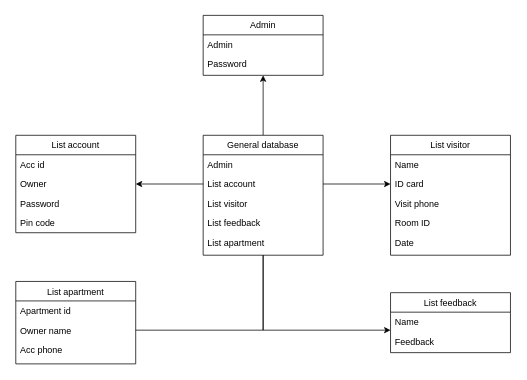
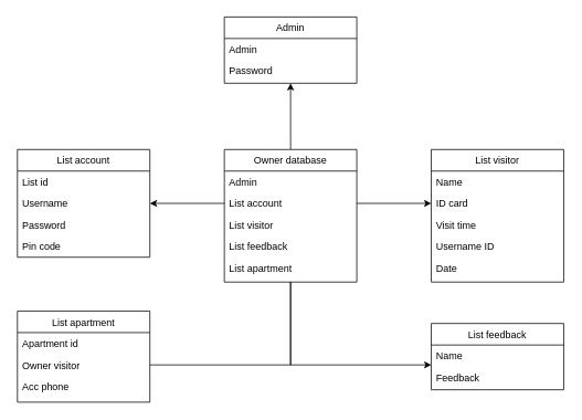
  <mxCell id="0" />
  <mxCell id="1" parent="0" />
  <mxCell id="2" value="List account" style="swimlane;fontStyle=0;align=center;verticalAlign=top;childLayout=stackLayout;horizontal=1;startSize=26;horizontalStack=0;resizeParent=1;resizeLast=0;collapsible=1;marginBottom=0;rounded=0;shadow=0;strokeWidth=1;" parent="1" vertex="1"><mxGeometry x="20" y="180" width="160" height="130" as="geometry"><mxRectangle x="550" y="140" width="160" height="26" as="alternateBounds" /></mxGeometry></mxCell>
- <mxCell id="3" value="Acc id" style="text;align=left;verticalAlign=top;spacingLeft=4;spacingRight=4;overflow=hidden;rotatable=0;points=[[0,0.5],[1,0.5]];portConstraint=eastwest;" parent="2" vertex="1"><mxGeometry y="26" width="160" height="26" as="geometry" /></mxCell>
- <mxCell id="4" value="Owner" style="text;align=left;verticalAlign=top;spacingLeft=4;spacingRight=4;overflow=hidden;rotatable=0;points=[[0,0.5],[1,0.5]];portConstraint=eastwest;rounded=0;shadow=0;html=0;" parent="2" vertex="1"><mxGeometry y="52" width="160" height="26" as="geometry" /></mxCell>
+ <mxCell id="3" value="List id" style="text;align=left;verticalAlign=top;spacingLeft=4;spacingRight=4;overflow=hidden;rotatable=0;points=[[0,0.5],[1,0.5]];portConstraint=eastwest;" parent="2" vertex="1"><mxGeometry y="26" width="160" height="26" as="geometry" /></mxCell>
+ <mxCell id="4" value="Username" style="text;align=left;verticalAlign=top;spacingLeft=4;spacingRight=4;overflow=hidden;rotatable=0;points=[[0,0.5],[1,0.5]];portConstraint=eastwest;rounded=0;shadow=0;html=0;" parent="2" vertex="1"><mxGeometry y="52" width="160" height="26" as="geometry" /></mxCell>
  <mxCell id="5" value="Password" style="text;align=left;verticalAlign=top;spacingLeft=4;spacingRight=4;overflow=hidden;rotatable=0;points=[[0,0.5],[1,0.5]];portConstraint=eastwest;rounded=0;shadow=0;html=0;" parent="2" vertex="1"><mxGeometry y="78" width="160" height="26" as="geometry" /></mxCell>
  <mxCell id="6" value="Pin code" style="text;align=left;verticalAlign=top;spacingLeft=4;spacingRight=4;overflow=hidden;rotatable=0;points=[[0,0.5],[1,0.5]];portConstraint=eastwest;rounded=0;shadow=0;html=0;" parent="2" vertex="1"><mxGeometry y="104" width="160" height="26" as="geometry" /></mxCell>
  <mxCell id="7" style="edgeStyle=orthogonalEdgeStyle;rounded=0;orthogonalLoop=1;jettySize=auto;html=1;entryX=0.5;entryY=1;entryDx=0;entryDy=0;" edge="1" parent="1" source="10" target="16"><mxGeometry relative="1" as="geometry" /></mxCell>
  <mxCell id="8" style="edgeStyle=orthogonalEdgeStyle;rounded=0;orthogonalLoop=1;jettySize=auto;html=1;entryX=1;entryY=0.5;entryDx=0;entryDy=0;endArrow=none;" edge="1" parent="1" source="10" target="29"><mxGeometry relative="1" as="geometry" /></mxCell>
  <mxCell id="9" style="edgeStyle=orthogonalEdgeStyle;rounded=0;orthogonalLoop=1;jettySize=auto;html=1;entryX=0;entryY=-0.077;entryDx=0;entryDy=0;entryPerimeter=0;" edge="1" parent="1" source="10" target="33"><mxGeometry relative="1" as="geometry" /></mxCell>
- <mxCell id="10" value="General database" style="swimlane;fontStyle=0;align=center;verticalAlign=top;childLayout=stackLayout;horizontal=1;startSize=26;horizontalStack=0;resizeParent=1;resizeLast=0;collapsible=1;marginBottom=0;rounded=0;shadow=0;strokeWidth=1;" vertex="1" parent="1"><mxGeometry x="270" y="180" width="160" height="160" as="geometry"><mxRectangle x="550" y="140" width="160" height="26" as="alternateBounds" /></mxGeometry></mxCell>
+ <mxCell id="10" value="Owner database" style="swimlane;fontStyle=0;align=center;verticalAlign=top;childLayout=stackLayout;horizontal=1;startSize=26;horizontalStack=0;resizeParent=1;resizeLast=0;collapsible=1;marginBottom=0;rounded=0;shadow=0;strokeWidth=1;" vertex="1" parent="1"><mxGeometry x="270" y="180" width="160" height="160" as="geometry"><mxRectangle x="550" y="140" width="160" height="26" as="alternateBounds" /></mxGeometry></mxCell>
  <mxCell id="11" value="Admin" style="text;align=left;verticalAlign=top;spacingLeft=4;spacingRight=4;overflow=hidden;rotatable=0;points=[[0,0.5],[1,0.5]];portConstraint=eastwest;" vertex="1" parent="10"><mxGeometry y="26" width="160" height="26" as="geometry" /></mxCell>
  <mxCell id="12" value="List account" style="text;align=left;verticalAlign=top;spacingLeft=4;spacingRight=4;overflow=hidden;rotatable=0;points=[[0,0.5],[1,0.5]];portConstraint=eastwest;rounded=0;shadow=0;html=0;" vertex="1" parent="10"><mxGeometry y="52" width="160" height="26" as="geometry" /></mxCell>
  <mxCell id="13" value="List visitor" style="text;align=left;verticalAlign=top;spacingLeft=4;spacingRight=4;overflow=hidden;rotatable=0;points=[[0,0.5],[1,0.5]];portConstraint=eastwest;rounded=0;shadow=0;html=0;" vertex="1" parent="10"><mxGeometry y="78" width="160" height="26" as="geometry" /></mxCell>
  <mxCell id="14" value="List feedback" style="text;align=left;verticalAlign=top;spacingLeft=4;spacingRight=4;overflow=hidden;rotatable=0;points=[[0,0.5],[1,0.5]];portConstraint=eastwest;rounded=0;shadow=0;html=0;" vertex="1" parent="10"><mxGeometry y="104" width="160" height="26" as="geometry" /></mxCell>
  <mxCell id="15" value="List apartment" style="text;align=left;verticalAlign=top;spacingLeft=4;spacingRight=4;overflow=hidden;rotatable=0;points=[[0,0.5],[1,0.5]];portConstraint=eastwest;rounded=0;shadow=0;html=0;" vertex="1" parent="10"><mxGeometry y="130" width="160" height="26" as="geometry" /></mxCell>
  <mxCell id="16" value="Admin" style="swimlane;fontStyle=0;align=center;verticalAlign=top;childLayout=stackLayout;horizontal=1;startSize=26;horizontalStack=0;resizeParent=1;resizeLast=0;collapsible=1;marginBottom=0;rounded=0;shadow=0;strokeWidth=1;" vertex="1" parent="1"><mxGeometry x="270" y="20" width="160" height="80" as="geometry"><mxRectangle x="550" y="140" width="160" height="26" as="alternateBounds" /></mxGeometry></mxCell>
  <mxCell id="17" value="Admin" style="text;align=left;verticalAlign=top;spacingLeft=4;spacingRight=4;overflow=hidden;rotatable=0;points=[[0,0.5],[1,0.5]];portConstraint=eastwest;" vertex="1" parent="16"><mxGeometry y="26" width="160" height="26" as="geometry" /></mxCell>
  <mxCell id="18" value="Password" style="text;align=left;verticalAlign=top;spacingLeft=4;spacingRight=4;overflow=hidden;rotatable=0;points=[[0,0.5],[1,0.5]];portConstraint=eastwest;rounded=0;shadow=0;html=0;" vertex="1" parent="16"><mxGeometry y="52" width="160" height="28" as="geometry" /></mxCell>
  <mxCell id="19" value="List visitor" style="swimlane;fontStyle=0;align=center;verticalAlign=top;childLayout=stackLayout;horizontal=1;startSize=26;horizontalStack=0;resizeParent=1;resizeLast=0;collapsible=1;marginBottom=0;rounded=0;shadow=0;strokeWidth=1;" vertex="1" parent="1"><mxGeometry x="520" y="180" width="160" height="160" as="geometry"><mxRectangle x="550" y="140" width="160" height="26" as="alternateBounds" /></mxGeometry></mxCell>
  <mxCell id="20" value="Name" style="text;align=left;verticalAlign=top;spacingLeft=4;spacingRight=4;overflow=hidden;rotatable=0;points=[[0,0.5],[1,0.5]];portConstraint=eastwest;" vertex="1" parent="19"><mxGeometry y="26" width="160" height="26" as="geometry" /></mxCell>
  <mxCell id="21" value="ID card" style="text;align=left;verticalAlign=top;spacingLeft=4;spacingRight=4;overflow=hidden;rotatable=0;points=[[0,0.5],[1,0.5]];portConstraint=eastwest;rounded=0;shadow=0;html=0;" vertex="1" parent="19"><mxGeometry y="52" width="160" height="26" as="geometry" /></mxCell>
- <mxCell id="22" value="Visit phone" style="text;align=left;verticalAlign=top;spacingLeft=4;spacingRight=4;overflow=hidden;rotatable=0;points=[[0,0.5],[1,0.5]];portConstraint=eastwest;rounded=0;shadow=0;html=0;" vertex="1" parent="19"><mxGeometry y="78" width="160" height="26" as="geometry" /></mxCell>
- <mxCell id="23" value="Room ID" style="text;align=left;verticalAlign=top;spacingLeft=4;spacingRight=4;overflow=hidden;rotatable=0;points=[[0,0.5],[1,0.5]];portConstraint=eastwest;rounded=0;shadow=0;html=0;" vertex="1" parent="19"><mxGeometry y="104" width="160" height="26" as="geometry" /></mxCell>
+ <mxCell id="22" value="Visit time" style="text;align=left;verticalAlign=top;spacingLeft=4;spacingRight=4;overflow=hidden;rotatable=0;points=[[0,0.5],[1,0.5]];portConstraint=eastwest;rounded=0;shadow=0;html=0;" vertex="1" parent="19"><mxGeometry y="78" width="160" height="26" as="geometry" /></mxCell>
+ <mxCell id="23" value="Username ID" style="text;align=left;verticalAlign=top;spacingLeft=4;spacingRight=4;overflow=hidden;rotatable=0;points=[[0,0.5],[1,0.5]];portConstraint=eastwest;rounded=0;shadow=0;html=0;" vertex="1" parent="19"><mxGeometry y="104" width="160" height="26" as="geometry" /></mxCell>
  <mxCell id="24" value="Date" style="text;align=left;verticalAlign=top;spacingLeft=4;spacingRight=4;overflow=hidden;rotatable=0;points=[[0,0.5],[1,0.5]];portConstraint=eastwest;rounded=0;shadow=0;html=0;" vertex="1" parent="19"><mxGeometry y="130" width="160" height="26" as="geometry" /></mxCell>
  <mxCell id="25" style="edgeStyle=orthogonalEdgeStyle;rounded=0;orthogonalLoop=1;jettySize=auto;html=1;exitX=0;exitY=0.5;exitDx=0;exitDy=0;entryX=1;entryY=0.5;entryDx=0;entryDy=0;" edge="1" parent="1" source="12" target="4"><mxGeometry relative="1" as="geometry" /></mxCell>
  <mxCell id="26" style="edgeStyle=orthogonalEdgeStyle;rounded=0;orthogonalLoop=1;jettySize=auto;html=1;entryX=0;entryY=0.5;entryDx=0;entryDy=0;" edge="1" parent="1" source="12" target="21"><mxGeometry relative="1" as="geometry" /></mxCell>
  <mxCell id="27" value="List apartment" style="swimlane;fontStyle=0;align=center;verticalAlign=top;childLayout=stackLayout;horizontal=1;startSize=26;horizontalStack=0;resizeParent=1;resizeLast=0;collapsible=1;marginBottom=0;rounded=0;shadow=0;strokeWidth=1;" vertex="1" parent="1"><mxGeometry x="20" y="375" width="160" height="110" as="geometry"><mxRectangle x="550" y="140" width="160" height="26" as="alternateBounds" /></mxGeometry></mxCell>
  <mxCell id="28" value="Apartment id" style="text;align=left;verticalAlign=top;spacingLeft=4;spacingRight=4;overflow=hidden;rotatable=0;points=[[0,0.5],[1,0.5]];portConstraint=eastwest;" vertex="1" parent="27"><mxGeometry y="26" width="160" height="26" as="geometry" /></mxCell>
- <mxCell id="29" value="Owner name" style="text;align=left;verticalAlign=top;spacingLeft=4;spacingRight=4;overflow=hidden;rotatable=0;points=[[0,0.5],[1,0.5]];portConstraint=eastwest;rounded=0;shadow=0;html=0;" vertex="1" parent="27"><mxGeometry y="52" width="160" height="26" as="geometry" /></mxCell>
+ <mxCell id="29" value="Owner visitor" style="text;align=left;verticalAlign=top;spacingLeft=4;spacingRight=4;overflow=hidden;rotatable=0;points=[[0,0.5],[1,0.5]];portConstraint=eastwest;rounded=0;shadow=0;html=0;" vertex="1" parent="27"><mxGeometry y="52" width="160" height="26" as="geometry" /></mxCell>
  <mxCell id="30" value="Acc phone" style="text;align=left;verticalAlign=top;spacingLeft=4;spacingRight=4;overflow=hidden;rotatable=0;points=[[0,0.5],[1,0.5]];portConstraint=eastwest;rounded=0;shadow=0;html=0;" vertex="1" parent="27"><mxGeometry y="78" width="160" height="26" as="geometry" /></mxCell>
  <mxCell id="31" value="List feedback" style="swimlane;fontStyle=0;align=center;verticalAlign=top;childLayout=stackLayout;horizontal=1;startSize=26;horizontalStack=0;resizeParent=1;resizeLast=0;collapsible=1;marginBottom=0;rounded=0;shadow=0;strokeWidth=1;" vertex="1" parent="1"><mxGeometry x="520" y="390" width="160" height="80" as="geometry"><mxRectangle x="550" y="140" width="160" height="26" as="alternateBounds" /></mxGeometry></mxCell>
  <mxCell id="32" value="Name" style="text;align=left;verticalAlign=top;spacingLeft=4;spacingRight=4;overflow=hidden;rotatable=0;points=[[0,0.5],[1,0.5]];portConstraint=eastwest;" vertex="1" parent="31"><mxGeometry y="26" width="160" height="26" as="geometry" /></mxCell>
  <mxCell id="33" value="Feedback" style="text;align=left;verticalAlign=top;spacingLeft=4;spacingRight=4;overflow=hidden;rotatable=0;points=[[0,0.5],[1,0.5]];portConstraint=eastwest;rounded=0;shadow=0;html=0;" vertex="1" parent="31"><mxGeometry y="52" width="160" height="26" as="geometry" /></mxCell>
